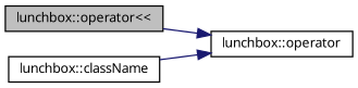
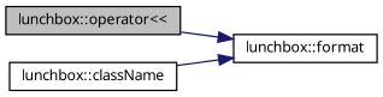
  digraph {
    rankdir=LR
    node [color=black fillcolor=white fontname=Sans fontsize=10 shape=record style=filled]
    edge [color=midnightblue fontname=Sans fontsize=10 labelfontname=Sans labelfontsize=10 style=solid]
    n1 [fillcolor=grey75 fontcolor=black height=0.2 label="lunchbox::operator\<\<" width=0.4]
-   n2 [height=0.2 label="lunchbox::operator" width=0.4]
+   n2 [height=0.2 label="lunchbox::format" width=0.4]
    n3 [height=0.2 label="lunchbox::className" width=0.4]
    n1 -> n2
    n3 -> n2
  }
